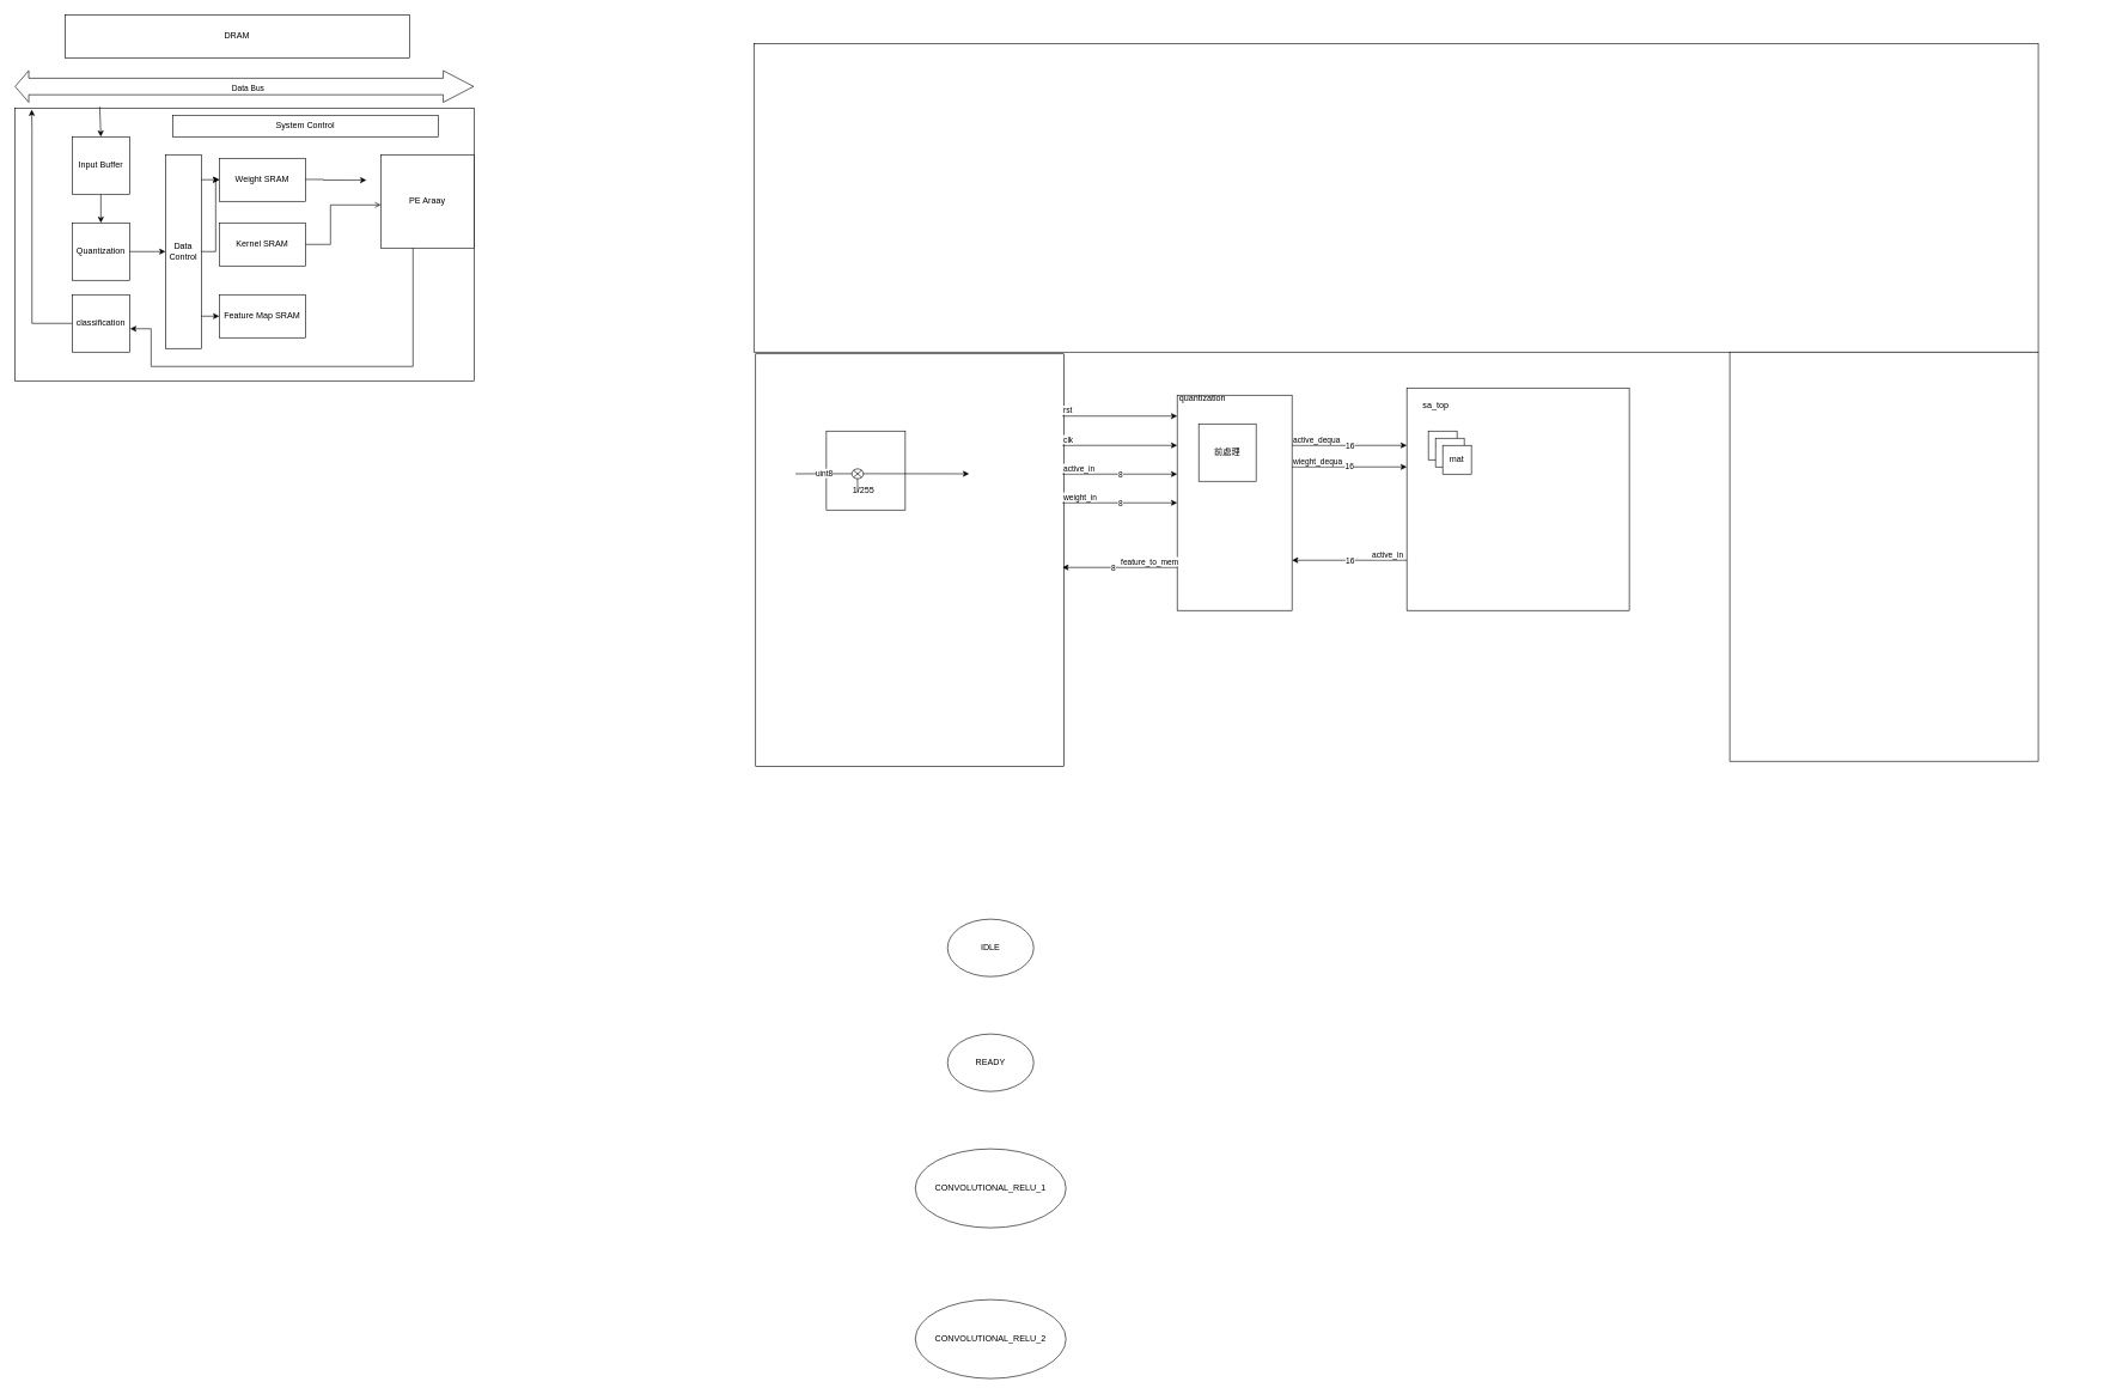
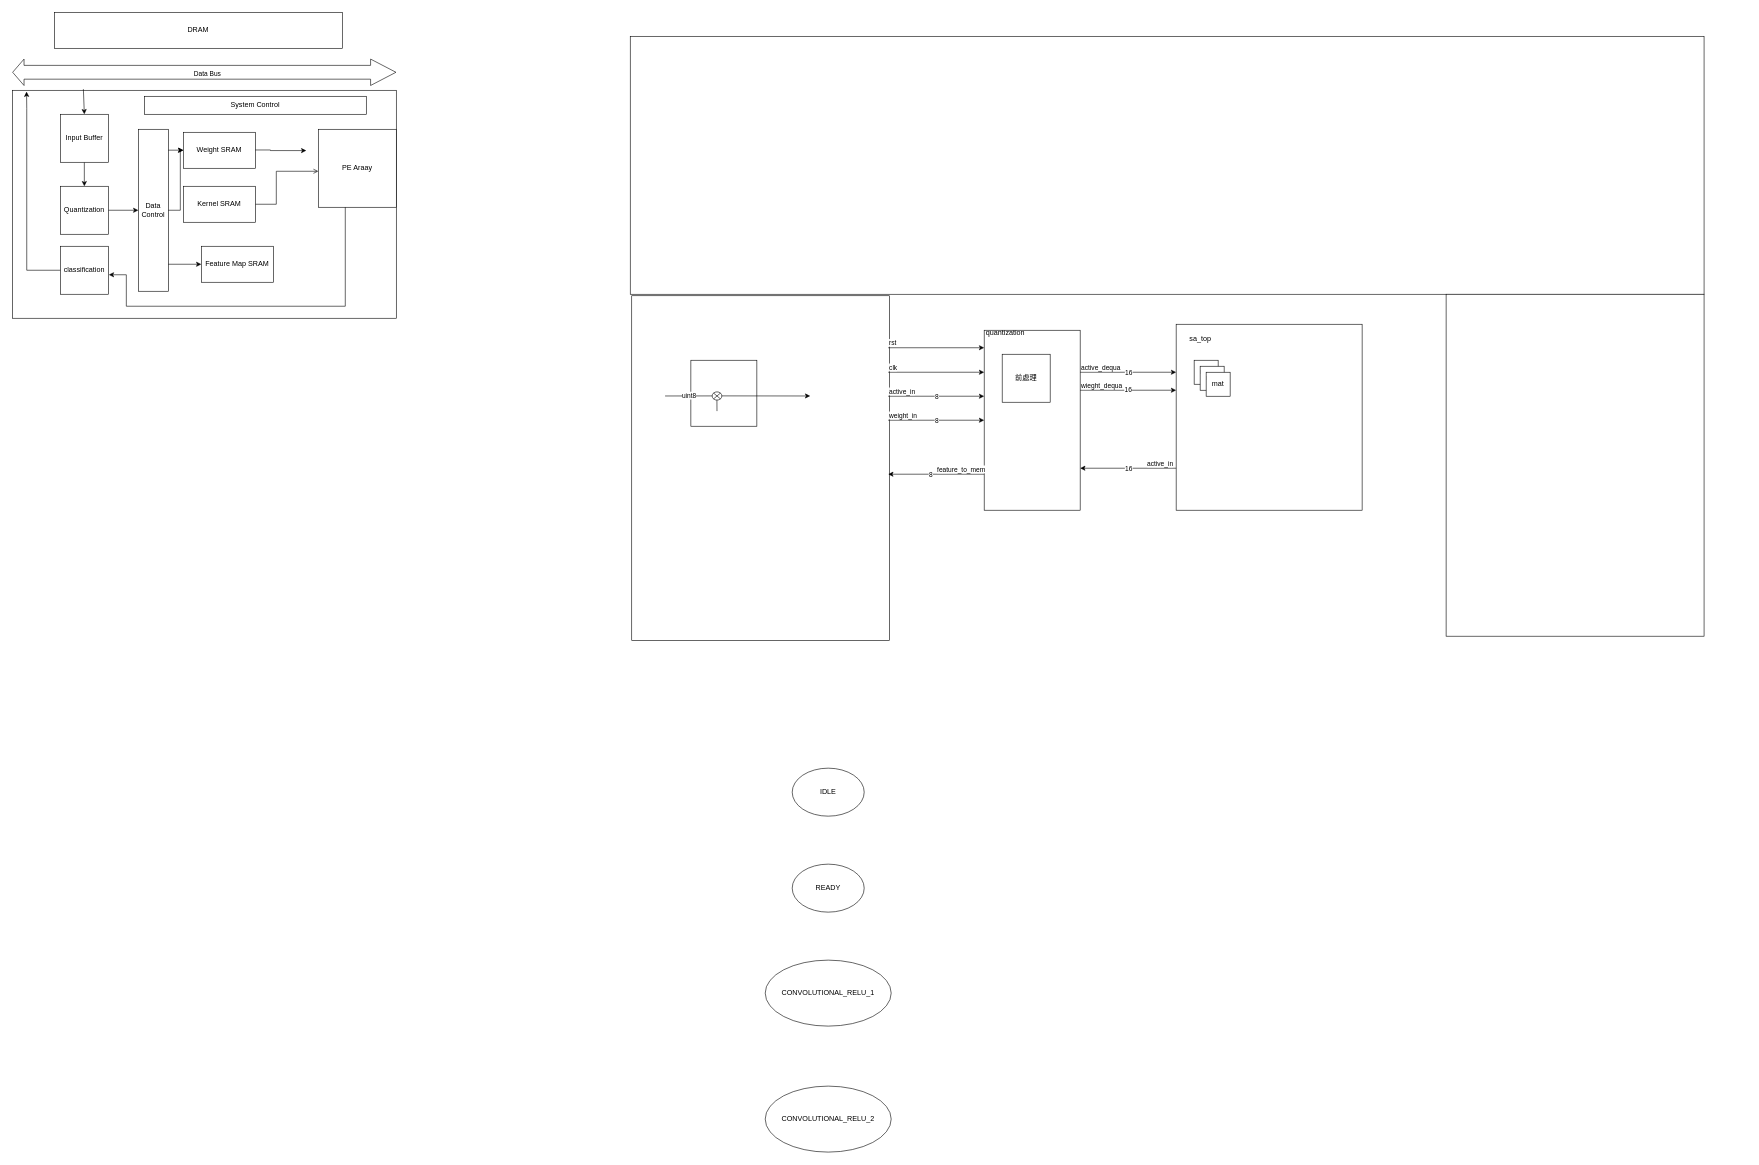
  <mxCell id="0" />
  <mxCell id="1" parent="0" />
  <mxCell id="2" value="" style="rounded=0;whiteSpace=wrap;html=1;rotation=-90;" vertex="1" parent="1"><mxGeometry x="980" y="565" width="575" height="430" as="geometry" /></mxCell>
  <mxCell id="3" value="" style="rounded=0;whiteSpace=wrap;html=1;" vertex="1" parent="1"><mxGeometry x="1050" y="60" width="1790" height="430" as="geometry" /></mxCell>
  <mxCell id="4" value="DRAM" style="rounded=0;whiteSpace=wrap;html=1;" parent="1" vertex="1"><mxGeometry x="90" y="20" width="480" height="60" as="geometry" /></mxCell>
  <mxCell id="5" value="" style="shape=flexArrow;endArrow=classic;startArrow=classic;html=1;rounded=0;strokeWidth=1;width=23;endSize=13.777;" parent="1" edge="1"><mxGeometry width="100" height="100" relative="1" as="geometry"><mxPoint x="20" y="120" as="sourcePoint" /><mxPoint x="660" y="120" as="targetPoint" /></mxGeometry></mxCell>
  <mxCell id="6" value="Data Bus" style="edgeLabel;html=1;align=center;verticalAlign=middle;resizable=0;points=[];" parent="5" vertex="1" connectable="0"><mxGeometry x="0.013" y="-1" relative="1" as="geometry"><mxPoint as="offset" /></mxGeometry></mxCell>
  <mxCell id="7" value="" style="rounded=0;whiteSpace=wrap;html=1;" parent="1" vertex="1"><mxGeometry x="20" y="150" width="640" height="380" as="geometry" /></mxCell>
  <mxCell id="8" style="edgeStyle=orthogonalEdgeStyle;rounded=0;orthogonalLoop=1;jettySize=auto;html=1;entryX=-0.002;entryY=0.229;entryDx=0;entryDy=0;entryPerimeter=0;" parent="1" edge="1"><mxGeometry relative="1" as="geometry"><mxPoint x="400.26" y="249.49" as="sourcePoint" /><mxPoint x="510" y="250.51" as="targetPoint" /><Array as="points"><mxPoint x="450.26" y="249.74" /><mxPoint x="450.26" y="250.74" /></Array></mxGeometry></mxCell>
  <mxCell id="9" value="Weight SRAM" style="rounded=0;whiteSpace=wrap;html=1;" parent="1" vertex="1"><mxGeometry x="305" y="220" width="120" height="60" as="geometry" /></mxCell>
  <mxCell id="10" style="edgeStyle=orthogonalEdgeStyle;rounded=0;orthogonalLoop=1;jettySize=auto;html=1;exitX=1;exitY=0.5;exitDx=0;exitDy=0;endArrow=open;" parent="1" source="11" target="12" edge="1"><mxGeometry relative="1" as="geometry"><Array as="points"><mxPoint x="460" y="340" /><mxPoint x="460" y="285" /></Array></mxGeometry></mxCell>
  <mxCell id="11" value="Kernel SRAM" style="rounded=0;whiteSpace=wrap;html=1;" parent="1" vertex="1"><mxGeometry x="305" y="310" width="120" height="60" as="geometry" /></mxCell>
  <mxCell id="12" value="PE Araay" style="whiteSpace=wrap;html=1;aspect=fixed;" parent="1" vertex="1"><mxGeometry x="530" y="215" width="130" height="130" as="geometry" /></mxCell>
  <mxCell id="13" value="System Control" style="rounded=0;whiteSpace=wrap;html=1;" parent="1" vertex="1"><mxGeometry x="240" y="160" width="370" height="30" as="geometry" /></mxCell>
  <mxCell id="14" value="Data Control" style="rounded=0;whiteSpace=wrap;html=1;" parent="1" vertex="1"><mxGeometry x="230" y="215" width="50" height="270" as="geometry" /></mxCell>
  <mxCell id="15" value="" style="edgeStyle=orthogonalEdgeStyle;rounded=0;orthogonalLoop=1;jettySize=auto;html=1;" parent="1" source="16" target="14" edge="1"><mxGeometry relative="1" as="geometry" /></mxCell>
  <mxCell id="16" value="Quantization" style="whiteSpace=wrap;html=1;aspect=fixed;" parent="1" vertex="1"><mxGeometry x="100" y="310" width="80" height="80" as="geometry" /></mxCell>
  <mxCell id="17" value="" style="edgeStyle=orthogonalEdgeStyle;rounded=0;orthogonalLoop=1;jettySize=auto;html=1;" parent="1" source="18" target="16" edge="1"><mxGeometry relative="1" as="geometry" /></mxCell>
  <mxCell id="18" value="Input Buffer" style="whiteSpace=wrap;html=1;aspect=fixed;" parent="1" vertex="1"><mxGeometry x="100" y="190" width="80" height="80" as="geometry" /></mxCell>
  <mxCell id="19" value="" style="endArrow=classic;html=1;rounded=0;entryX=0.5;entryY=0;entryDx=0;entryDy=0;exitX=0.185;exitY=-0.005;exitDx=0;exitDy=0;exitPerimeter=0;" parent="1" source="7" target="18" edge="1"><mxGeometry width="50" height="50" relative="1" as="geometry"><mxPoint x="130" y="149" as="sourcePoint" /><mxPoint x="370" y="150" as="targetPoint" /></mxGeometry></mxCell>
- <mxCell id="20" value="Feature Map SRAM" style="rounded=0;whiteSpace=wrap;html=1;" parent="1" vertex="1"><mxGeometry x="305" y="410" width="120" height="60" as="geometry" /></mxCell>
+ <mxCell id="20" value="Feature Map SRAM" style="rounded=0;whiteSpace=wrap;html=1;" parent="1" vertex="1"><mxGeometry x="335" y="410" width="120" height="60" as="geometry" /></mxCell>
  <mxCell id="21" value="classification" style="whiteSpace=wrap;html=1;aspect=fixed;" parent="1" vertex="1"><mxGeometry x="100" y="410" width="80" height="80" as="geometry" /></mxCell>
  <mxCell id="22" style="edgeStyle=orthogonalEdgeStyle;rounded=0;orthogonalLoop=1;jettySize=auto;html=1;" parent="1" source="14" target="9" edge="1"><mxGeometry relative="1" as="geometry" /></mxCell>
  <mxCell id="23" value="" style="endArrow=classic;html=1;rounded=0;entryX=0;entryY=0.5;entryDx=0;entryDy=0;" parent="1" target="20" edge="1"><mxGeometry width="50" height="50" relative="1" as="geometry"><mxPoint x="280" y="440" as="sourcePoint" /><mxPoint x="300" y="380" as="targetPoint" /></mxGeometry></mxCell>
  <mxCell id="24" value="" style="endArrow=classic;html=1;rounded=0;entryX=0;entryY=0.5;entryDx=0;entryDy=0;" parent="1" edge="1"><mxGeometry width="50" height="50" relative="1" as="geometry"><mxPoint x="280" y="249.83" as="sourcePoint" /><mxPoint x="305" y="249.83" as="targetPoint" /></mxGeometry></mxCell>
  <mxCell id="25" style="edgeStyle=orthogonalEdgeStyle;rounded=0;orthogonalLoop=1;jettySize=auto;html=1;entryX=1.01;entryY=0.594;entryDx=0;entryDy=0;entryPerimeter=0;" parent="1" source="12" target="21" edge="1"><mxGeometry relative="1" as="geometry"><Array as="points"><mxPoint x="575" y="510" /><mxPoint x="210" y="510" /><mxPoint x="210" y="458" /></Array></mxGeometry></mxCell>
  <mxCell id="26" style="edgeStyle=orthogonalEdgeStyle;rounded=0;orthogonalLoop=1;jettySize=auto;html=1;entryX=0.037;entryY=0.006;entryDx=0;entryDy=0;entryPerimeter=0;" parent="1" source="21" target="7" edge="1"><mxGeometry relative="1" as="geometry"><Array as="points"><mxPoint x="44" y="450" /><mxPoint x="44" y="180" /></Array></mxGeometry></mxCell>
  <mxCell id="27" value="" style="group" vertex="1" connectable="0" parent="1"><mxGeometry x="1630" y="540" width="170" height="310" as="geometry" /></mxCell>
  <mxCell id="28" value="" style="rounded=0;whiteSpace=wrap;html=1;" vertex="1" parent="27"><mxGeometry x="10" y="10" width="160" height="300" as="geometry" /></mxCell>
  <mxCell id="29" value="quantization" style="text;html=1;align=center;verticalAlign=middle;resizable=0;points=[];autosize=1;strokeColor=none;fillColor=none;" vertex="1" parent="27"><mxGeometry width="90" height="30" as="geometry" /></mxCell>
  <mxCell id="30" value="前處理" style="whiteSpace=wrap;html=1;aspect=fixed;" vertex="1" parent="27"><mxGeometry x="40" y="50" width="80" height="80" as="geometry" /></mxCell>
  <mxCell id="31" value="" style="endArrow=classic;html=1;rounded=0;" edge="1" parent="1"><mxGeometry relative="1" as="geometry"><mxPoint x="1480" y="579.17" as="sourcePoint" /><mxPoint x="1640" y="579.17" as="targetPoint" /></mxGeometry></mxCell>
  <mxCell id="32" value="rst" style="edgeLabel;resizable=0;html=1;;align=left;verticalAlign=bottom;" connectable="0" vertex="1" parent="31"><mxGeometry x="-1" relative="1" as="geometry" /></mxCell>
  <mxCell id="33" value="" style="endArrow=classic;html=1;rounded=0;" edge="1" parent="1"><mxGeometry relative="1" as="geometry"><mxPoint x="1480" y="620" as="sourcePoint" /><mxPoint x="1640" y="620" as="targetPoint" /></mxGeometry></mxCell>
  <mxCell id="34" value="clk" style="edgeLabel;resizable=0;html=1;;align=left;verticalAlign=bottom;" connectable="0" vertex="1" parent="33"><mxGeometry x="-1" relative="1" as="geometry" /></mxCell>
  <mxCell id="35" value="" style="endArrow=classic;html=1;rounded=0;" edge="1" parent="1"><mxGeometry relative="1" as="geometry"><mxPoint x="1480" y="660" as="sourcePoint" /><mxPoint x="1640" y="660" as="targetPoint" /></mxGeometry></mxCell>
  <mxCell id="36" value="8" style="edgeLabel;resizable=0;html=1;;align=center;verticalAlign=middle;" connectable="0" vertex="1" parent="35"><mxGeometry relative="1" as="geometry" /></mxCell>
  <mxCell id="37" value="active_in" style="edgeLabel;resizable=0;html=1;;align=left;verticalAlign=bottom;" connectable="0" vertex="1" parent="35"><mxGeometry x="-1" relative="1" as="geometry" /></mxCell>
  <mxCell id="38" value="" style="endArrow=classic;html=1;rounded=0;" edge="1" parent="1"><mxGeometry relative="1" as="geometry"><mxPoint x="1480" y="700" as="sourcePoint" /><mxPoint x="1640" y="700" as="targetPoint" /></mxGeometry></mxCell>
  <mxCell id="39" value="8" style="edgeLabel;resizable=0;html=1;;align=center;verticalAlign=middle;" connectable="0" vertex="1" parent="38"><mxGeometry relative="1" as="geometry" /></mxCell>
  <mxCell id="40" value="weight_in" style="edgeLabel;resizable=0;html=1;;align=left;verticalAlign=bottom;" connectable="0" vertex="1" parent="38"><mxGeometry x="-1" relative="1" as="geometry" /></mxCell>
  <mxCell id="41" value="" style="group" vertex="1" connectable="0" parent="1"><mxGeometry x="1880" y="510" width="310" height="310" as="geometry" /></mxCell>
  <mxCell id="42" value="" style="group" vertex="1" connectable="0" parent="41"><mxGeometry x="80" y="30" width="310" height="310" as="geometry" /></mxCell>
  <mxCell id="43" value="" style="whiteSpace=wrap;html=1;aspect=fixed;" vertex="1" parent="42"><mxGeometry width="310" height="310" as="geometry" /></mxCell>
  <mxCell id="44" value="sa_top" style="text;html=1;align=center;verticalAlign=middle;resizable=0;points=[];autosize=1;strokeColor=none;fillColor=none;" vertex="1" parent="42"><mxGeometry x="10" y="10" width="60" height="30" as="geometry" /></mxCell>
  <mxCell id="45" value="" style="group" vertex="1" connectable="0" parent="42"><mxGeometry x="30" y="60" width="60" height="60" as="geometry" /></mxCell>
  <mxCell id="46" value="mat" style="whiteSpace=wrap;html=1;aspect=fixed;" vertex="1" parent="45"><mxGeometry width="40" height="40" as="geometry" /></mxCell>
  <mxCell id="47" value="mat" style="whiteSpace=wrap;html=1;aspect=fixed;" vertex="1" parent="45"><mxGeometry x="10" y="10" width="40" height="40" as="geometry" /></mxCell>
  <mxCell id="48" value="mat" style="whiteSpace=wrap;html=1;aspect=fixed;" vertex="1" parent="45"><mxGeometry x="20" y="20" width="40" height="40" as="geometry" /></mxCell>
  <mxCell id="49" value="16" style="endArrow=classic;html=1;rounded=0;" edge="1" parent="1"><mxGeometry relative="1" as="geometry"><mxPoint x="1800" y="650" as="sourcePoint" /><mxPoint x="1960" y="650" as="targetPoint" /></mxGeometry></mxCell>
  <mxCell id="50" value="wieght_dequa" style="edgeLabel;resizable=0;html=1;;align=left;verticalAlign=bottom;" connectable="0" vertex="1" parent="49"><mxGeometry x="-1" relative="1" as="geometry" /></mxCell>
  <mxCell id="51" value="" style="endArrow=classic;html=1;rounded=0;" edge="1" parent="1"><mxGeometry relative="1" as="geometry"><mxPoint x="1800" y="620" as="sourcePoint" /><mxPoint x="1960" y="620" as="targetPoint" /></mxGeometry></mxCell>
  <mxCell id="52" value="16" style="edgeLabel;resizable=0;html=1;;align=center;verticalAlign=middle;" connectable="0" vertex="1" parent="51"><mxGeometry relative="1" as="geometry" /></mxCell>
  <mxCell id="53" value="active_dequa" style="edgeLabel;resizable=0;html=1;;align=left;verticalAlign=bottom;" connectable="0" vertex="1" parent="51"><mxGeometry x="-1" relative="1" as="geometry" /></mxCell>
  <mxCell id="54" value="" style="endArrow=classic;html=1;rounded=0;" edge="1" parent="1"><mxGeometry relative="1" as="geometry"><mxPoint x="1960" y="780" as="sourcePoint" /><mxPoint x="1800" y="780" as="targetPoint" /></mxGeometry></mxCell>
  <mxCell id="55" value="16" style="edgeLabel;resizable=0;html=1;;align=center;verticalAlign=middle;" connectable="0" vertex="1" parent="54"><mxGeometry relative="1" as="geometry" /></mxCell>
  <mxCell id="56" value="active_in" style="edgeLabel;resizable=0;html=1;;align=left;verticalAlign=bottom;" connectable="0" vertex="1" parent="54"><mxGeometry x="-1" relative="1" as="geometry"><mxPoint x="-50" as="offset" /></mxGeometry></mxCell>
  <mxCell id="57" value="" style="endArrow=classic;html=1;rounded=0;" edge="1" parent="1"><mxGeometry relative="1" as="geometry"><mxPoint x="1640" y="790" as="sourcePoint" /><mxPoint x="1480" y="790" as="targetPoint" /></mxGeometry></mxCell>
  <mxCell id="58" value="8" style="edgeLabel;resizable=0;html=1;;align=center;verticalAlign=middle;" connectable="0" vertex="1" parent="57"><mxGeometry relative="1" as="geometry"><mxPoint x="-10" as="offset" /></mxGeometry></mxCell>
  <mxCell id="59" value="feature_to_mem" style="edgeLabel;resizable=0;html=1;;align=left;verticalAlign=bottom;" connectable="0" vertex="1" parent="57"><mxGeometry x="-1" relative="1" as="geometry"><mxPoint x="-80" as="offset" /></mxGeometry></mxCell>
  <mxCell id="60" value="" style="group" vertex="1" connectable="0" parent="1"><mxGeometry x="1100" y="600" width="250" height="110" as="geometry" /></mxCell>
  <mxCell id="61" value="" style="whiteSpace=wrap;html=1;aspect=fixed;" vertex="1" parent="60"><mxGeometry x="51.075" width="110" height="110" as="geometry" /></mxCell>
  <mxCell id="62" value="" style="verticalLabelPosition=bottom;verticalAlign=top;html=1;shape=mxgraph.flowchart.or;" vertex="1" parent="60"><mxGeometry x="86.559" y="52.708" width="16.129" height="13.75" as="geometry" /></mxCell>
  <mxCell id="63" value="" style="endArrow=none;html=1;rounded=0;" edge="1" parent="60"><mxGeometry width="50" height="50" relative="1" as="geometry"><mxPoint x="94.622" y="84.792" as="sourcePoint" /><mxPoint x="94.473" y="66.458" as="targetPoint" /></mxGeometry></mxCell>
- <mxCell id="64" value="1/255" style="text;html=1;align=center;verticalAlign=middle;whiteSpace=wrap;rounded=0;" vertex="1" parent="60"><mxGeometry x="86.559" y="75.625" width="32.258" height="13.75" as="geometry" /></mxCell>
  <mxCell id="65" value="" style="endArrow=none;html=1;rounded=0;" edge="1" parent="60"><mxGeometry width="50" height="50" relative="1" as="geometry"><mxPoint x="8.065" y="59.583" as="sourcePoint" /><mxPoint x="86.559" y="59.455" as="targetPoint" /></mxGeometry></mxCell>
  <mxCell id="66" value="uint8" style="edgeLabel;html=1;align=center;verticalAlign=middle;resizable=0;points=[];" vertex="1" connectable="0" parent="65"><mxGeometry x="0.004" y="1" relative="1" as="geometry"><mxPoint as="offset" /></mxGeometry></mxCell>
  <mxCell id="67" value="" style="endArrow=classic;html=1;rounded=0;" edge="1" parent="60"><mxGeometry width="50" height="50" relative="1" as="geometry"><mxPoint x="102.688" y="59.432" as="sourcePoint" /><mxPoint x="250.0" y="59.583" as="targetPoint" /></mxGeometry></mxCell>
  <mxCell id="68" value="" style="rounded=0;whiteSpace=wrap;html=1;rotation=-90;" vertex="1" parent="1"><mxGeometry x="2340" y="560" width="570" height="430" as="geometry" /></mxCell>
  <mxCell id="69" value="IDLE&lt;span style=&quot;color: rgba(0, 0, 0, 0); font-family: monospace; font-size: 0px; text-align: start; text-wrap-mode: nowrap;&quot;&gt;%3CmxGraphModel%3E%3Croot%3E%3CmxCell%20id%3D%220%22%2F%3E%3CmxCell%20id%3D%221%22%20parent%3D%220%22%2F%3E%3CmxCell%20id%3D%222%22%20value%3D%22%22%20style%3D%22rounded%3D0%3BwhiteSpace%3Dwrap%3Bhtml%3D1%3Brotation%3D-90%3B%22%20vertex%3D%221%22%20parent%3D%221%22%3E%3CmxGeometry%20x%3D%22825%22%20y%3D%22425%22%20width%3D%221010%22%20height%3D%22430%22%20as%3D%22geometry%22%2F%3E%3C%2FmxCell%3E%3C%2Froot%3E%3C%2FmxGraphModel%3E&lt;/span&gt;" style="ellipse;whiteSpace=wrap;html=1;" vertex="1" parent="1"><mxGeometry x="1320" y="1280" width="120" height="80" as="geometry" /></mxCell>
  <mxCell id="70" value="READY" style="ellipse;whiteSpace=wrap;html=1;" vertex="1" parent="1"><mxGeometry x="1320" y="1440" width="120" height="80" as="geometry" /></mxCell>
  <mxCell id="71" value="CONVOLUTIONAL_RELU_1" style="ellipse;whiteSpace=wrap;html=1;" vertex="1" parent="1"><mxGeometry x="1275" y="1600" width="210" height="110" as="geometry" /></mxCell>
  <mxCell id="72" value="CONVOLUTIONAL_RELU_2" style="ellipse;whiteSpace=wrap;html=1;" vertex="1" parent="1"><mxGeometry x="1275" y="1810" width="210" height="110" as="geometry" /></mxCell>
